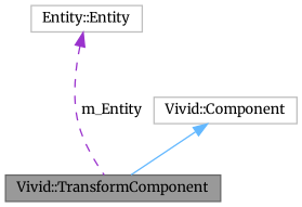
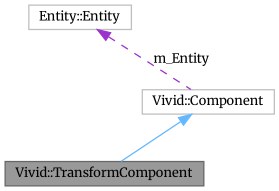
  digraph {
    fontname=Merriweather
    node [color=grey75 fillcolor=white fontname=Merriweather fontsize=10 shape=box style=filled]
    edge [dir=back fontname=Merriweather fontsize=10 labelfontname=Helvetica labelfontsize=10]
    n1 [color=gray40 fillcolor=grey60 fontcolor=black height=0.2 label="Vivid::TransformComponent" width=0.4]
    n2 [height=0.2 label="Vivid::Component" width=0.4]
    n3 [height=0.2 label="Entity::Entity" width=0.4]
    n2 -> n1 [color=steelblue1 style=solid]
-   n3 -> n1 [color=darkorchid3 label=" m_Entity" style=dashed]
+   n3 -> n2 [color=darkorchid3 label=" m_Entity" style=dashed]
  }
